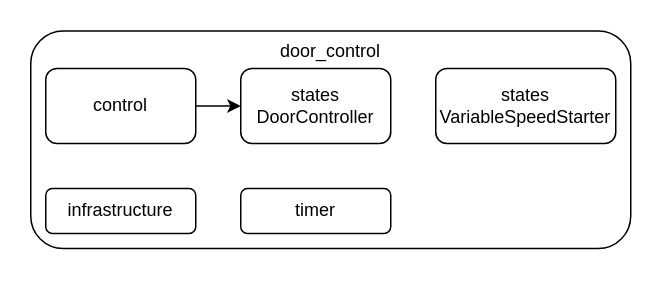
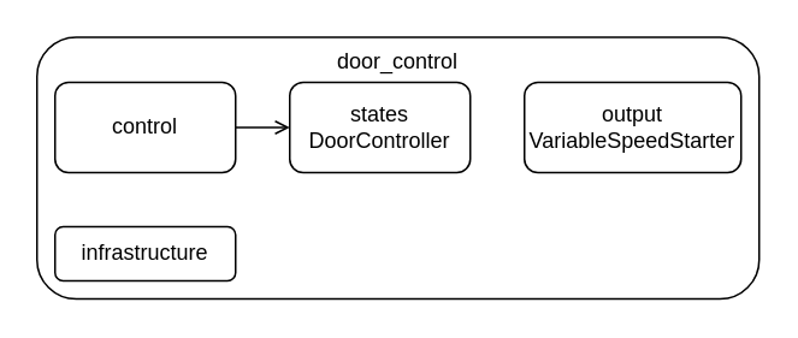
  <mxCell id="0" />
  <mxCell id="1" parent="0" />
  <mxCell id="2" value="door_control" style="rounded=1;whiteSpace=wrap;html=1;verticalAlign=top;" vertex="1" parent="1"><mxGeometry x="20" y="20" width="400" height="145" as="geometry" /></mxCell>
  <mxCell id="3" value="control" style="rounded=1;whiteSpace=wrap;html=1;" vertex="1" parent="1"><mxGeometry x="30" y="45" width="100" height="50" as="geometry" /></mxCell>
  <mxCell id="4" value="states&lt;br&gt;DoorController" style="rounded=1;whiteSpace=wrap;html=1;" vertex="1" parent="1"><mxGeometry x="160" y="45" width="100" height="50" as="geometry" /></mxCell>
- <mxCell id="5" value="states&lt;br&gt;VariableSpeedStarter" style="rounded=1;whiteSpace=wrap;html=1;" vertex="1" parent="1"><mxGeometry x="290" y="45" width="120" height="50" as="geometry" /></mxCell>
+ <mxCell id="5" value="output&lt;br&gt;VariableSpeedStarter" style="rounded=1;whiteSpace=wrap;html=1;" vertex="1" parent="1"><mxGeometry x="290" y="45" width="120" height="50" as="geometry" /></mxCell>
  <mxCell id="6" value="infrastructure" style="rounded=1;whiteSpace=wrap;html=1;" vertex="1" parent="1"><mxGeometry x="30" y="125" width="100" height="30" as="geometry" /></mxCell>
- <mxCell id="7" value="timer" style="rounded=1;whiteSpace=wrap;html=1;" vertex="1" parent="1"><mxGeometry x="160" y="125" width="100" height="30" as="geometry" /></mxCell>
- <mxCell id="8" value="" style="endArrow=classic;html=1;entryX=0;entryY=0.5;entryDx=0;entryDy=0;" edge="1" parent="1" source="3" target="4"><mxGeometry width="50" height="50" relative="1" as="geometry"><mxPoint x="60" y="345" as="sourcePoint" /><mxPoint x="110" y="295" as="targetPoint" /></mxGeometry></mxCell>
+ <mxCell id="8" value="" style="endArrow=open;html=1;entryX=0;entryY=0.5;entryDx=0;entryDy=0;" edge="1" parent="1" source="3" target="4"><mxGeometry width="50" height="50" relative="1" as="geometry"><mxPoint x="60" y="345" as="sourcePoint" /><mxPoint x="110" y="295" as="targetPoint" /></mxGeometry></mxCell>
